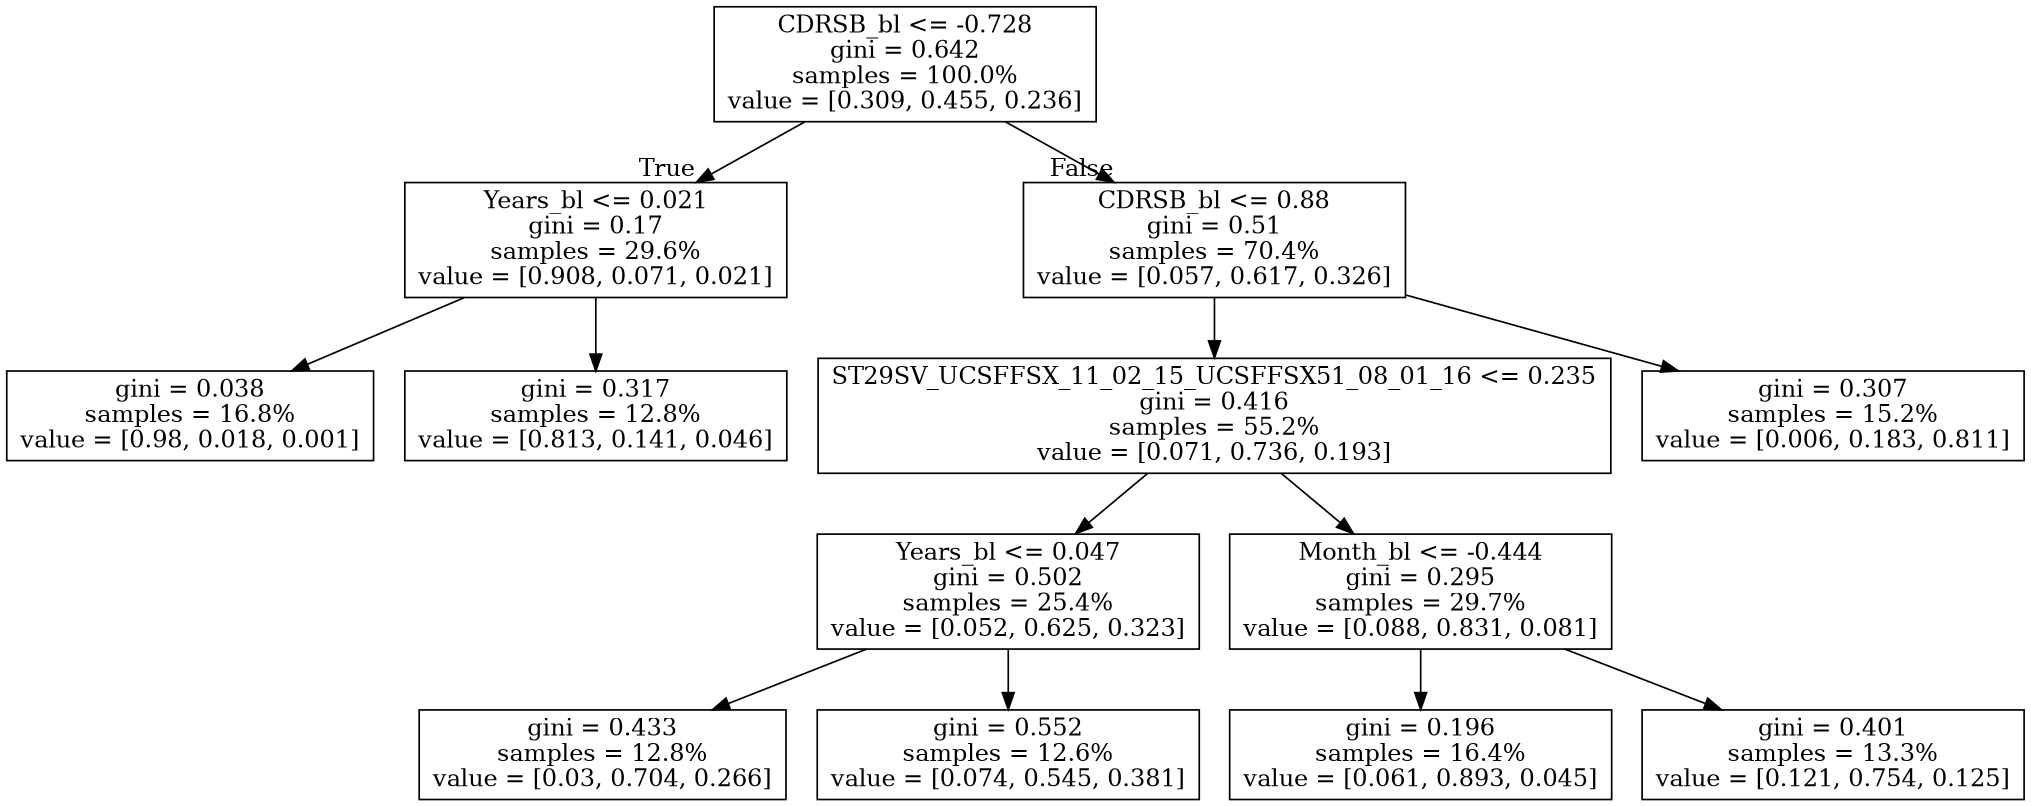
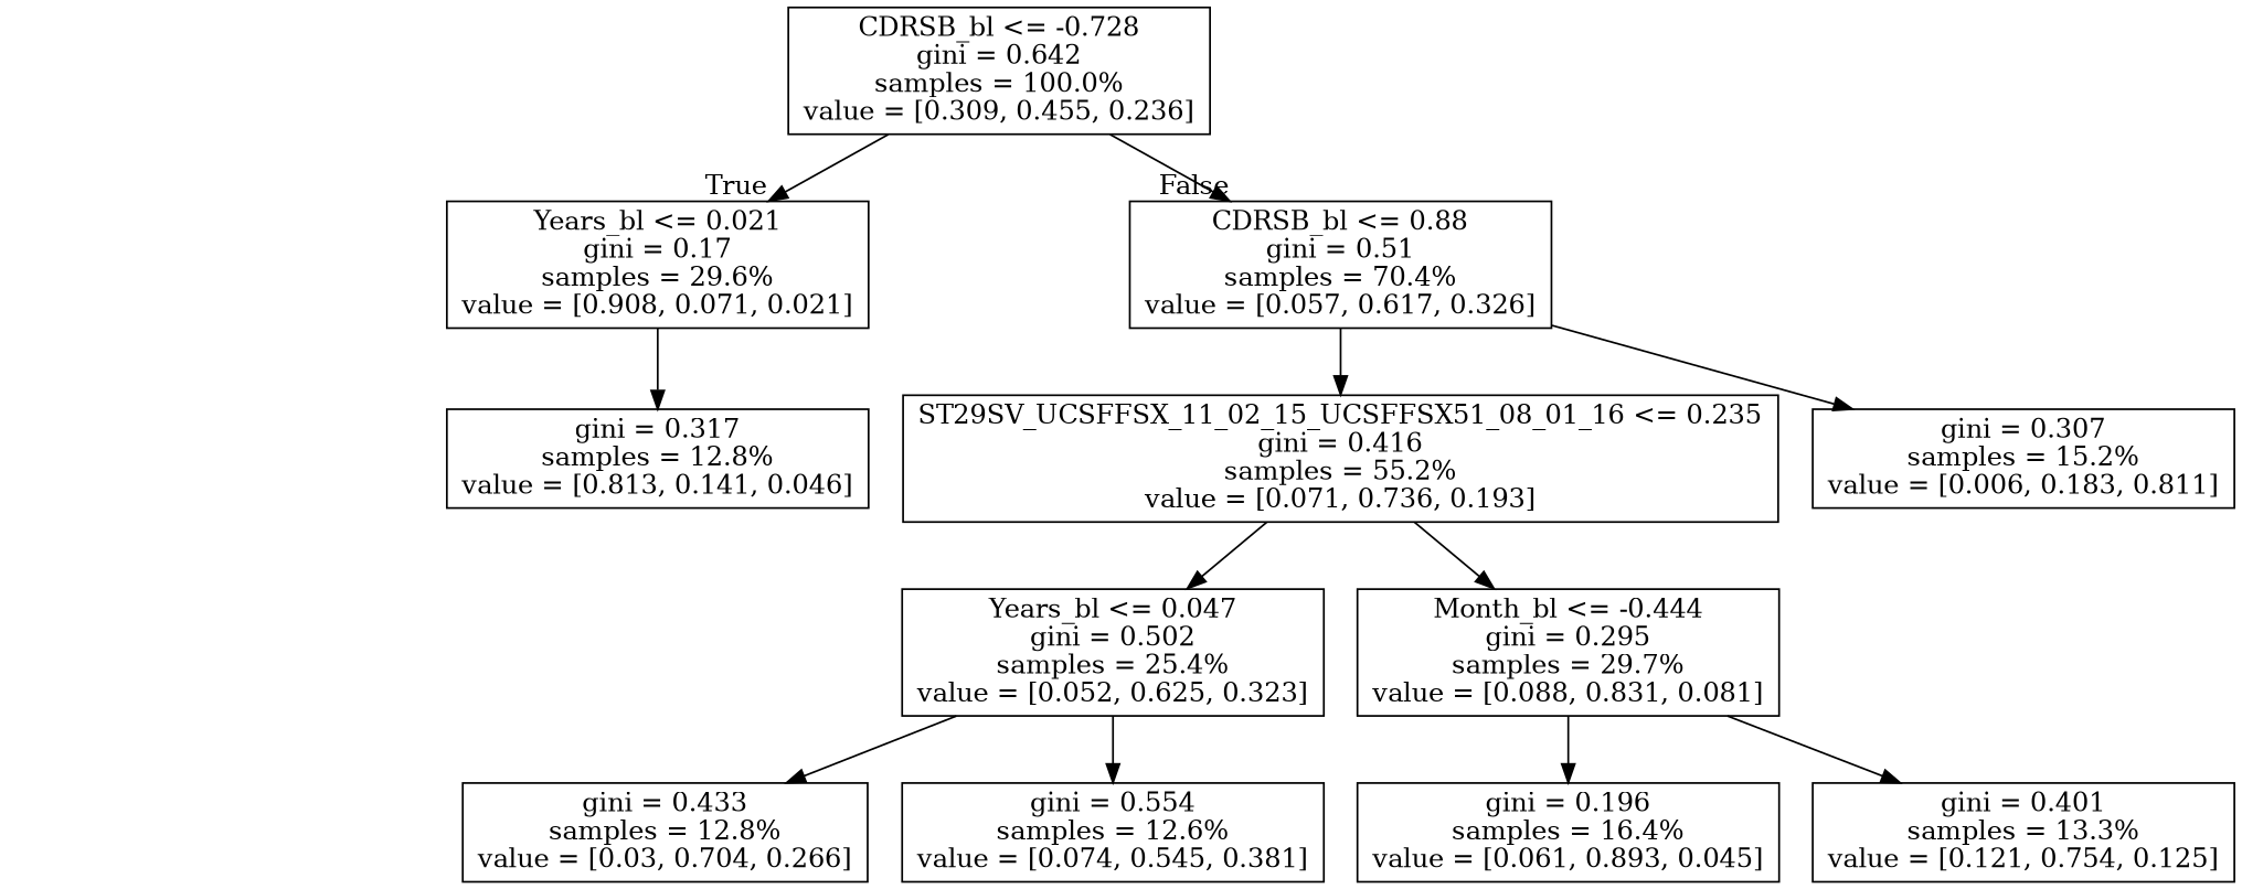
  digraph {
    node [shape=box]
    n1 [label="CDRSB_bl <= -0.728\ngini = 0.642\nsamples = 100.0%\nvalue = [0.309, 0.455, 0.236]"]
    n2 [label="Years_bl <= 0.021\ngini = 0.17\nsamples = 29.6%\nvalue = [0.908, 0.071, 0.021]"]
    n3 [label="CDRSB_bl <= 0.88\ngini = 0.51\nsamples = 70.4%\nvalue = [0.057, 0.617, 0.326]"]
-   n4 [label="gini = 0.038\nsamples = 16.8%\nvalue = [0.98, 0.018, 0.001]"]
    n5 [label="gini = 0.317\nsamples = 12.8%\nvalue = [0.813, 0.141, 0.046]"]
    n6 [label="ST29SV_UCSFFSX_11_02_15_UCSFFSX51_08_01_16 <= 0.235\ngini = 0.416\nsamples = 55.2%\nvalue = [0.071, 0.736, 0.193]"]
    n7 [label="gini = 0.307\nsamples = 15.2%\nvalue = [0.006, 0.183, 0.811]"]
    n8 [label="Years_bl <= 0.047\ngini = 0.502\nsamples = 25.4%\nvalue = [0.052, 0.625, 0.323]"]
    n9 [label="Month_bl <= -0.444\ngini = 0.295\nsamples = 29.7%\nvalue = [0.088, 0.831, 0.081]"]
    n10 [label="gini = 0.433\nsamples = 12.8%\nvalue = [0.03, 0.704, 0.266]"]
-   n11 [label="gini = 0.552\nsamples = 12.6%\nvalue = [0.074, 0.545, 0.381]"]
+   n11 [label="gini = 0.554\nsamples = 12.6%\nvalue = [0.074, 0.545, 0.381]"]
    n12 [label="gini = 0.196\nsamples = 16.4%\nvalue = [0.061, 0.893, 0.045]"]
    n13 [label="gini = 0.401\nsamples = 13.3%\nvalue = [0.121, 0.754, 0.125]"]
    n1 -> n2 [headlabel=True labelangle=45 labeldistance=2.5]
    n1 -> n3 [headlabel=False labelangle=-45 labeldistance=2.5]
-   n2 -> n4
    n2 -> n5
    n3 -> n6
    n3 -> n7
    n6 -> n8
    n6 -> n9
    n8 -> n10
    n8 -> n11
    n9 -> n12
    n9 -> n13
  }
